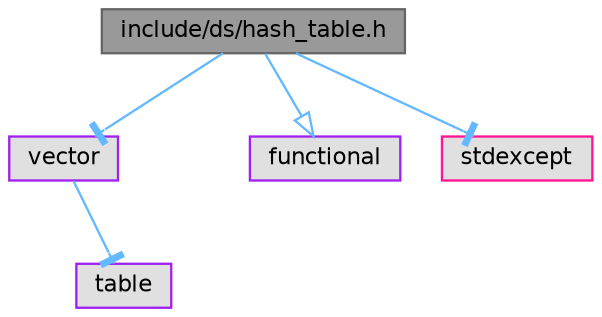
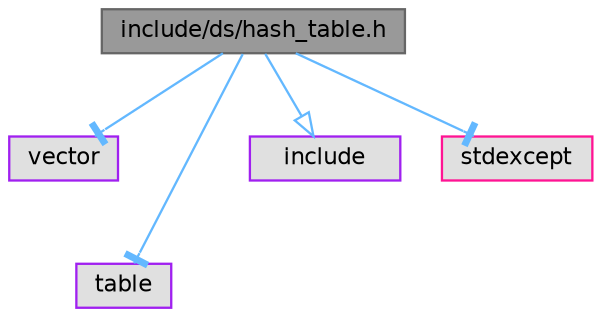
  digraph {
    node [color=purple fillcolor="#E0E0E0" fontname=Helvetica fontsize=10 shape=box style=filled]
    edge [arrowhead=tee color=steelblue1 fontname=Helvetica fontsize=10 labelfontname=Helvetica labelfontsize=10 style=solid]
    n1 [color=gray40 fillcolor=grey60 fontcolor=black height=0.2 label="include/ds/hash_table.h" width=0.4]
    n2 [height=0.2 label=vector width=0.4]
    n3 [height=0.2 label=table width=0.4]
-   n4 [height=0.2 label=functional width=0.4]
+   n4 [height=0.2 label=include width=0.4]
    n5 [color=deeppink height=0.2 label=stdexcept width=0.4]
    n1 -> n2
-   n2 -> n3
+   n1 -> n3
    n1 -> n4 [arrowhead=onormal]
    n1 -> n5
  }
